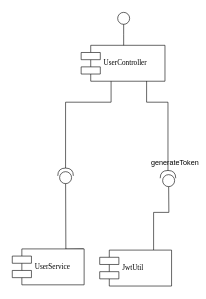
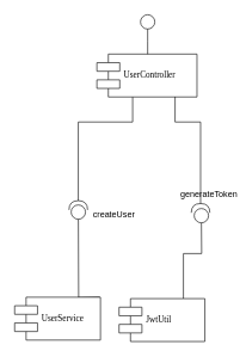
  <mxCell id="0" />
  <mxCell id="1" parent="0" />
  <mxCell id="2" style="edgeStyle=orthogonalEdgeStyle;rounded=0;orthogonalLoop=1;jettySize=auto;html=1;exitX=0.25;exitY=1;exitDx=0;exitDy=0;endArrow=halfCircle;endFill=0;endSize=11;" parent="1" edge="1"><mxGeometry relative="1" as="geometry"><mxPoint x="109" y="293" as="targetPoint" /><mxPoint x="185" y="130" as="sourcePoint" /><Array as="points"><mxPoint x="185" y="170" /><mxPoint x="109" y="170" /></Array></mxGeometry></mxCell>
  <mxCell id="3" value="UserController" style="shape=component;align=left;spacingLeft=36;rounded=0;shadow=0;comic=0;labelBackgroundColor=none;strokeWidth=1;fontFamily=Verdana;fontSize=12;html=1;" parent="1" vertex="1"><mxGeometry x="135" y="75" width="140" height="60" as="geometry" /></mxCell>
  <mxCell id="4" value="" style="ellipse;whiteSpace=wrap;html=1;rounded=0;shadow=0;comic=0;labelBackgroundColor=none;strokeWidth=1;fontFamily=Verdana;fontSize=12;align=center;" parent="1" vertex="1"><mxGeometry x="196" y="20" width="20" height="20" as="geometry" /></mxCell>
  <mxCell id="5" style="edgeStyle=orthogonalEdgeStyle;rounded=0;orthogonalLoop=1;jettySize=auto;html=1;exitX=0.75;exitY=0;exitDx=0;exitDy=0;endArrow=circle;endFill=0;endSize=9;" parent="1" source="6" edge="1"><mxGeometry relative="1" as="geometry"><mxPoint x="281" y="290" as="targetPoint" /></mxGeometry></mxCell>
  <mxCell id="6" value="JwtUtil" style="shape=component;align=left;spacingLeft=36;rounded=0;shadow=0;comic=0;labelBackgroundColor=none;strokeWidth=1;fontFamily=Verdana;fontSize=12;html=1;" parent="1" vertex="1"><mxGeometry x="166" y="417" width="120" height="60" as="geometry" /></mxCell>
  <mxCell id="7" style="edgeStyle=elbowEdgeStyle;rounded=0;html=1;labelBackgroundColor=none;startArrow=none;startFill=0;startSize=8;endArrow=none;endFill=0;endSize=16;fontFamily=Verdana;fontSize=12;" parent="1" source="4" target="3" edge="1"><mxGeometry relative="1" as="geometry" /></mxCell>
  <mxCell id="8" value="" style="edgeStyle=orthogonalEdgeStyle;rounded=0;orthogonalLoop=1;jettySize=auto;html=1;exitX=0.75;exitY=0;exitDx=0;exitDy=0;endArrow=circle;endFill=0;strokeWidth=1;endSize=9;" parent="1" edge="1"><mxGeometry relative="1" as="geometry"><mxPoint x="109" y="285" as="targetPoint" /><mxPoint x="139" y="415" as="sourcePoint" /></mxGeometry></mxCell>
  <mxCell id="9" value="UserService" style="shape=component;align=left;spacingLeft=36;rounded=0;shadow=0;comic=0;labelBackgroundColor=none;strokeWidth=1;fontFamily=Verdana;fontSize=12;html=1;" parent="1" vertex="1"><mxGeometry x="20" y="415" width="120" height="60" as="geometry" /></mxCell>
+ <mxCell id="10" value="createUser" style="text;html=1;strokeColor=none;fillColor=none;align=center;verticalAlign=middle;whiteSpace=wrap;rounded=0;" parent="1" vertex="1"><mxGeometry x="129" y="285" width="60" height="30" as="geometry" /></mxCell>
  <mxCell id="11" value="generateToken" style="text;html=1;strokeColor=none;fillColor=none;align=center;verticalAlign=middle;whiteSpace=wrap;rounded=0;" parent="1" vertex="1"><mxGeometry x="262" y="257" width="60" height="30" as="geometry" /></mxCell>
  <mxCell id="12" style="edgeStyle=orthogonalEdgeStyle;rounded=0;orthogonalLoop=1;jettySize=auto;html=1;endArrow=halfCircle;endFill=0;endSize=11;exitX=0.781;exitY=0.996;exitDx=0;exitDy=0;exitPerimeter=0;" parent="1" source="3" edge="1"><mxGeometry relative="1" as="geometry"><mxPoint x="280" y="297" as="targetPoint" /><mxPoint x="246" y="140" as="sourcePoint" /><Array as="points"><mxPoint x="245" y="170" /><mxPoint x="280" y="170" /></Array></mxGeometry></mxCell>
